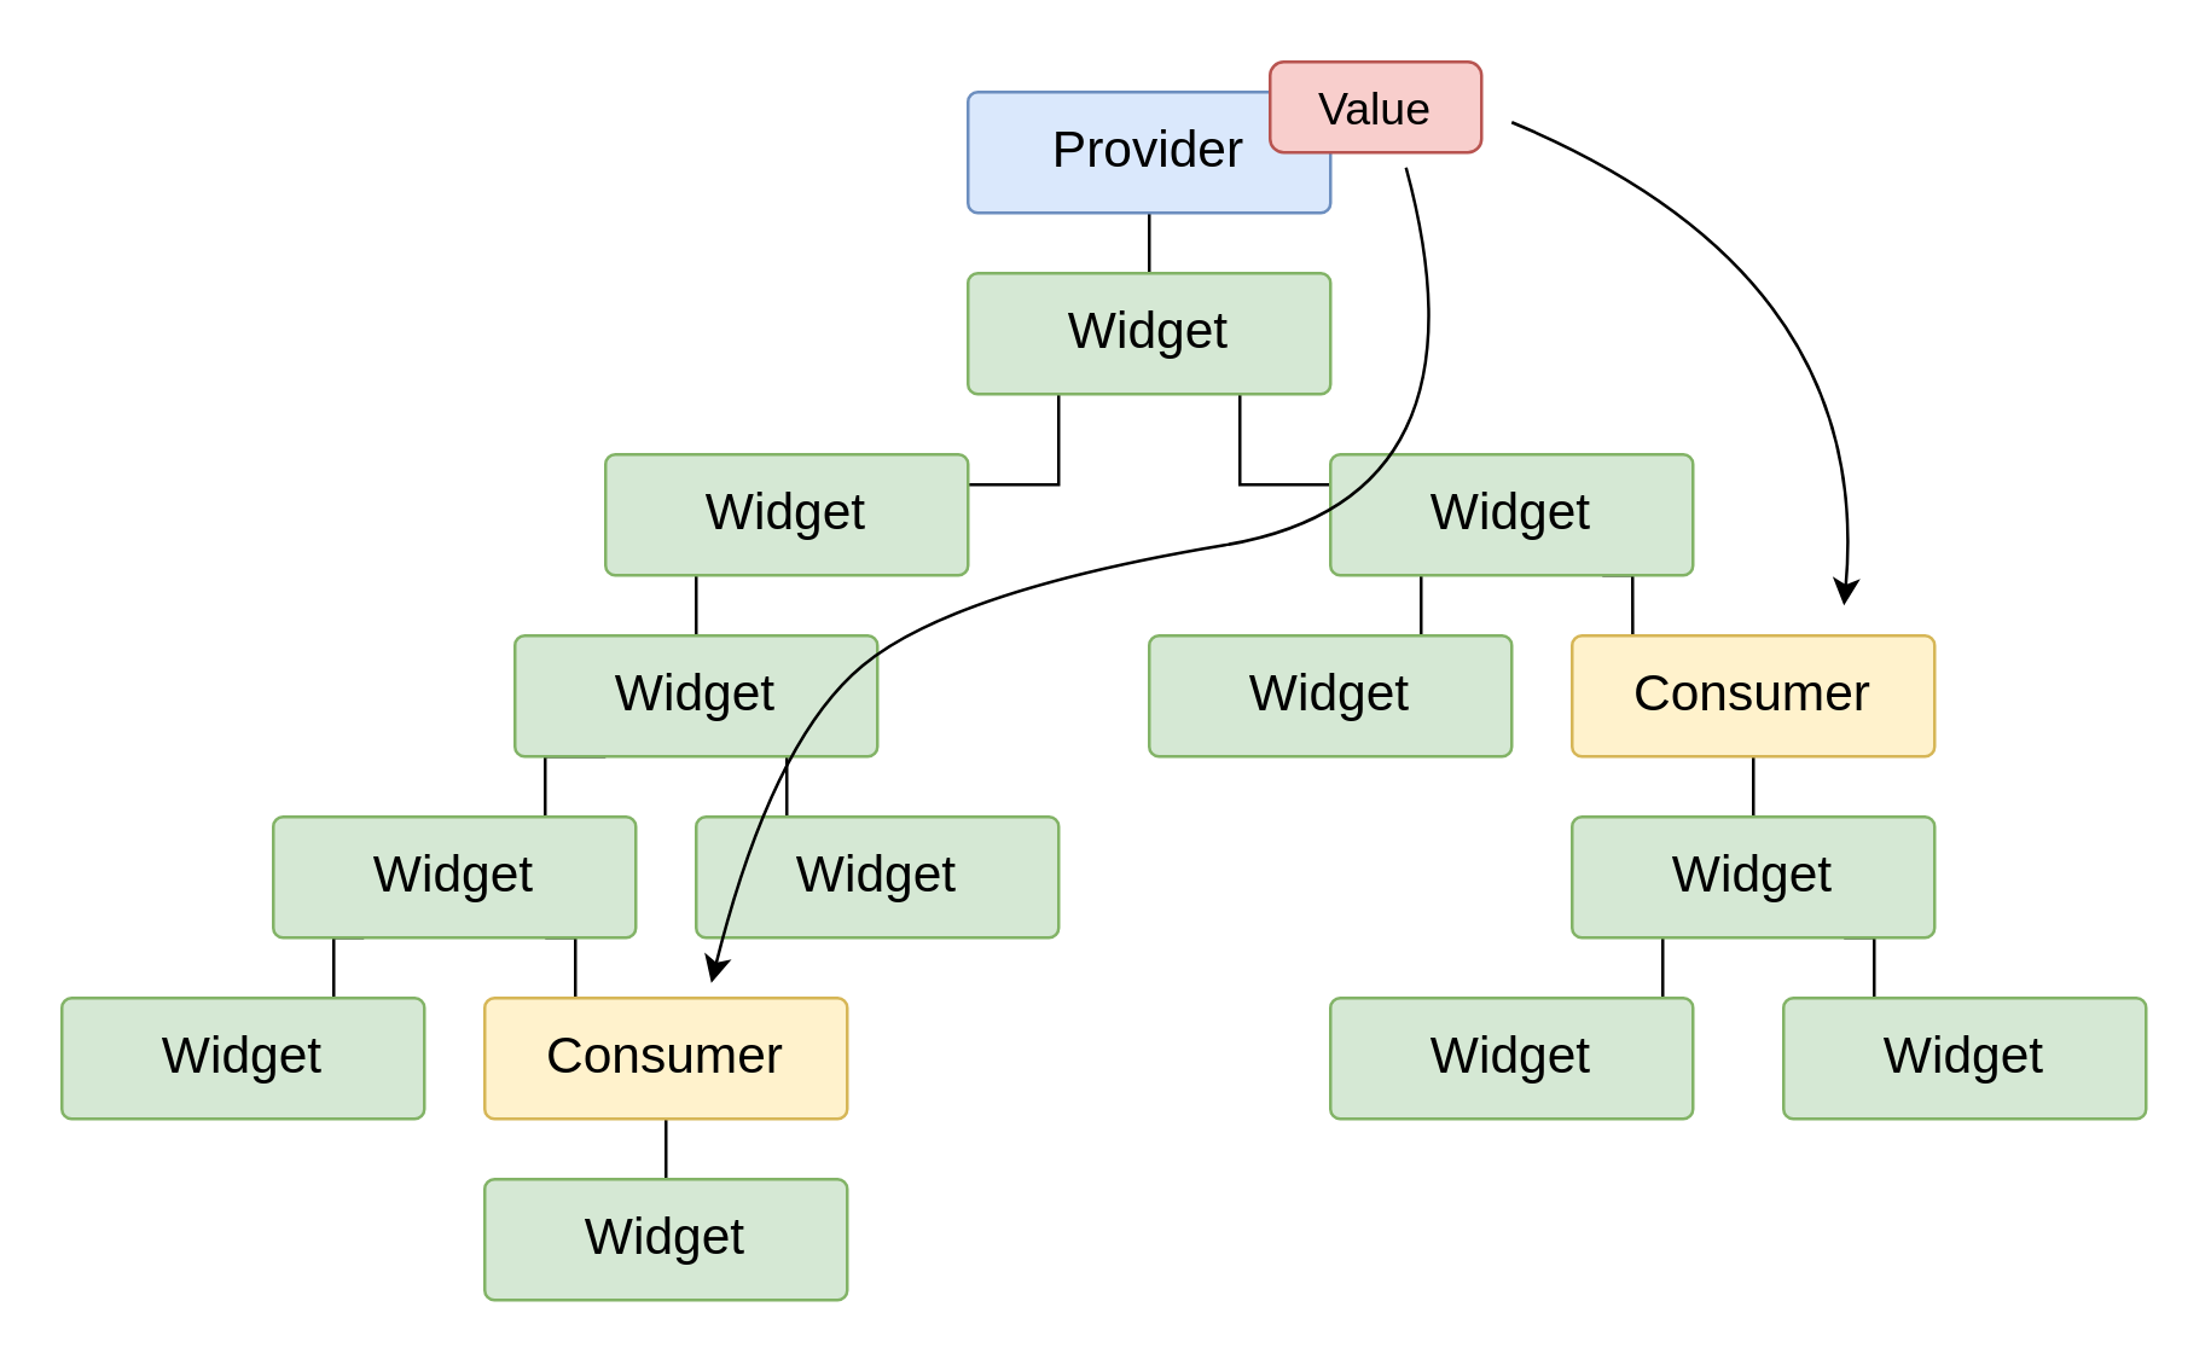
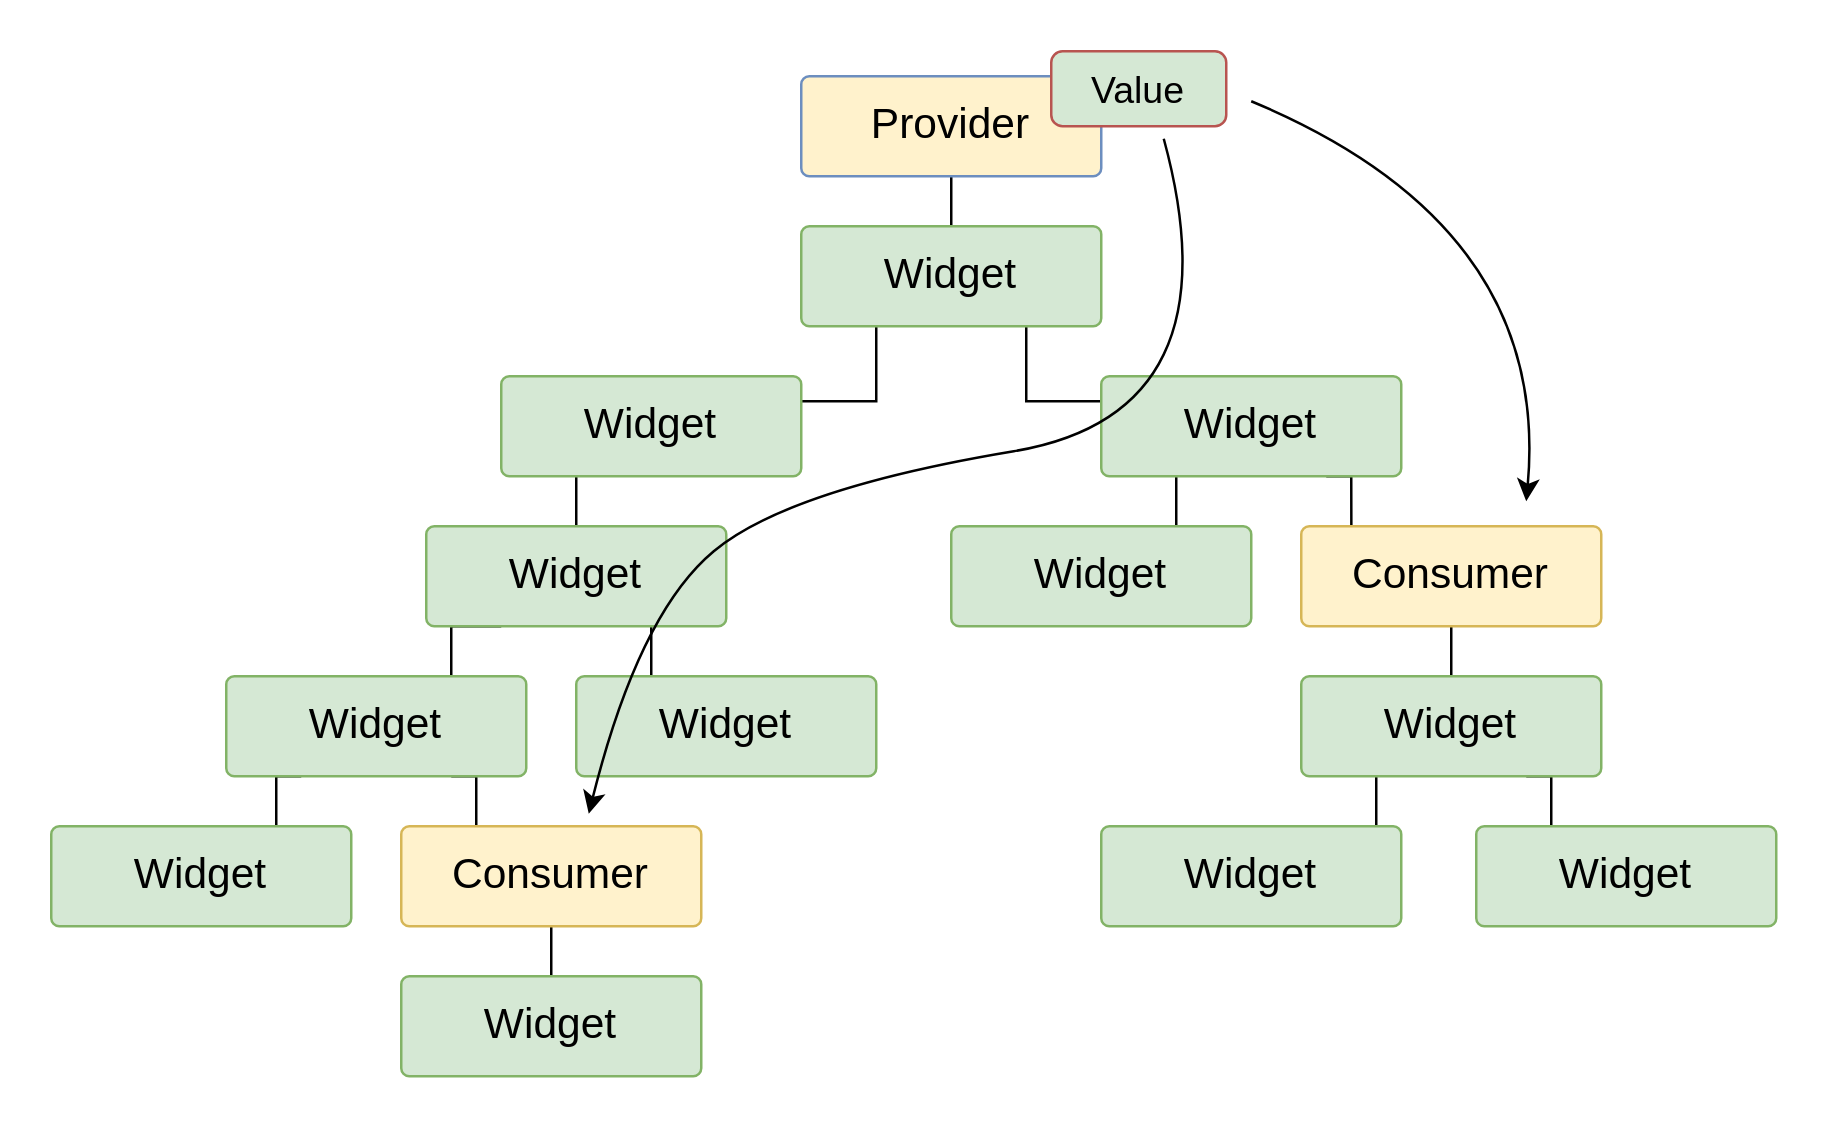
  <mxCell id="0" />
  <mxCell id="1" parent="0" />
  <mxCell id="2" style="edgeStyle=orthogonalEdgeStyle;rounded=0;orthogonalLoop=1;jettySize=auto;html=1;exitX=0.5;exitY=1;exitDx=0;exitDy=0;entryX=0.5;entryY=0;entryDx=0;entryDy=0;endArrow=none;endFill=0;" edge="1" parent="1" source="3" target="6"><mxGeometry relative="1" as="geometry" /></mxCell>
- <mxCell id="3" value="&lt;font style=&quot;font-size: 17px&quot;&gt;Provider&lt;/font&gt;" style="rounded=1;whiteSpace=wrap;html=1;arcSize=8;fillColor=#dae8fc;strokeColor=#6c8ebf;" vertex="1" parent="1"><mxGeometry x="320" y="30" width="120" height="40" as="geometry" /></mxCell>
+ <mxCell id="3" value="&lt;font style=&quot;font-size: 17px&quot;&gt;Provider&lt;/font&gt;" style="rounded=1;whiteSpace=wrap;html=1;arcSize=8;fillColor=#fff2cc;strokeColor=#6c8ebf;" vertex="1" parent="1"><mxGeometry x="320" y="30" width="120" height="40" as="geometry" /></mxCell>
  <mxCell id="4" style="edgeStyle=orthogonalEdgeStyle;rounded=0;orthogonalLoop=1;jettySize=auto;html=1;exitX=0.25;exitY=1;exitDx=0;exitDy=0;entryX=1;entryY=0.25;entryDx=0;entryDy=0;endArrow=none;endFill=0;" edge="1" parent="1" source="6" target="8"><mxGeometry relative="1" as="geometry" /></mxCell>
  <mxCell id="5" style="edgeStyle=orthogonalEdgeStyle;rounded=0;orthogonalLoop=1;jettySize=auto;html=1;exitX=0.75;exitY=1;exitDx=0;exitDy=0;entryX=0;entryY=0.25;entryDx=0;entryDy=0;endArrow=none;endFill=0;" edge="1" parent="1" source="6" target="18"><mxGeometry relative="1" as="geometry" /></mxCell>
  <mxCell id="6" value="&lt;font style=&quot;font-size: 17px&quot;&gt;Widget&lt;/font&gt;" style="rounded=1;whiteSpace=wrap;html=1;arcSize=8;fillColor=#d5e8d4;strokeColor=#82b366;" vertex="1" parent="1"><mxGeometry x="320" y="90" width="120" height="40" as="geometry" /></mxCell>
  <mxCell id="7" style="edgeStyle=orthogonalEdgeStyle;rounded=0;orthogonalLoop=1;jettySize=auto;html=1;exitX=0.25;exitY=1;exitDx=0;exitDy=0;entryX=0.5;entryY=0;entryDx=0;entryDy=0;endArrow=none;endFill=0;" edge="1" parent="1" source="8" target="11"><mxGeometry relative="1" as="geometry" /></mxCell>
  <mxCell id="8" value="&lt;font style=&quot;font-size: 17px&quot;&gt;Widget&lt;/font&gt;" style="rounded=1;whiteSpace=wrap;html=1;arcSize=8;fillColor=#d5e8d4;strokeColor=#82b366;" vertex="1" parent="1"><mxGeometry x="200" y="150" width="120" height="40" as="geometry" /></mxCell>
  <mxCell id="9" style="edgeStyle=orthogonalEdgeStyle;rounded=0;orthogonalLoop=1;jettySize=auto;html=1;exitX=0.75;exitY=1;exitDx=0;exitDy=0;entryX=0.25;entryY=0;entryDx=0;entryDy=0;endArrow=none;endFill=0;" edge="1" parent="1" source="11" target="15"><mxGeometry relative="1" as="geometry" /></mxCell>
  <mxCell id="10" style="edgeStyle=orthogonalEdgeStyle;rounded=0;orthogonalLoop=1;jettySize=auto;html=1;exitX=0.25;exitY=1;exitDx=0;exitDy=0;entryX=0.75;entryY=0;entryDx=0;entryDy=0;endArrow=none;endFill=0;" edge="1" parent="1" source="11" target="14"><mxGeometry relative="1" as="geometry" /></mxCell>
  <mxCell id="11" value="&lt;font style=&quot;font-size: 17px&quot;&gt;Widget&lt;/font&gt;" style="rounded=1;whiteSpace=wrap;html=1;arcSize=8;fillColor=#d5e8d4;strokeColor=#82b366;" vertex="1" parent="1"><mxGeometry x="170" y="210" width="120" height="40" as="geometry" /></mxCell>
  <mxCell id="12" style="edgeStyle=orthogonalEdgeStyle;rounded=0;orthogonalLoop=1;jettySize=auto;html=1;exitX=0.25;exitY=1;exitDx=0;exitDy=0;entryX=0.75;entryY=0;entryDx=0;entryDy=0;endArrow=none;endFill=0;" edge="1" parent="1" source="14" target="27"><mxGeometry relative="1" as="geometry" /></mxCell>
  <mxCell id="13" style="edgeStyle=orthogonalEdgeStyle;rounded=0;orthogonalLoop=1;jettySize=auto;html=1;exitX=0.75;exitY=1;exitDx=0;exitDy=0;entryX=0.25;entryY=0;entryDx=0;entryDy=0;endArrow=none;endFill=0;" edge="1" parent="1" source="14" target="29"><mxGeometry relative="1" as="geometry" /></mxCell>
  <mxCell id="14" value="&lt;font style=&quot;font-size: 17px&quot;&gt;Widget&lt;/font&gt;" style="rounded=1;whiteSpace=wrap;html=1;arcSize=8;fillColor=#d5e8d4;strokeColor=#82b366;" vertex="1" parent="1"><mxGeometry x="90" y="270" width="120" height="40" as="geometry" /></mxCell>
  <mxCell id="15" value="&lt;font style=&quot;font-size: 17px&quot;&gt;Widget&lt;/font&gt;" style="rounded=1;whiteSpace=wrap;html=1;arcSize=8;fillColor=#d5e8d4;strokeColor=#82b366;" vertex="1" parent="1"><mxGeometry x="230" y="270" width="120" height="40" as="geometry" /></mxCell>
  <mxCell id="16" style="edgeStyle=orthogonalEdgeStyle;rounded=0;orthogonalLoop=1;jettySize=auto;html=1;exitX=0.25;exitY=1;exitDx=0;exitDy=0;entryX=0.75;entryY=0;entryDx=0;entryDy=0;endArrow=none;endFill=0;" edge="1" parent="1" source="18" target="19"><mxGeometry relative="1" as="geometry" /></mxCell>
  <mxCell id="17" style="edgeStyle=orthogonalEdgeStyle;rounded=0;orthogonalLoop=1;jettySize=auto;html=1;exitX=0.75;exitY=1;exitDx=0;exitDy=0;entryX=0.167;entryY=0;entryDx=0;entryDy=0;entryPerimeter=0;endArrow=none;endFill=0;" edge="1" parent="1" source="18" target="21"><mxGeometry relative="1" as="geometry" /></mxCell>
  <mxCell id="18" value="&lt;font style=&quot;font-size: 17px&quot;&gt;Widget&lt;/font&gt;" style="rounded=1;whiteSpace=wrap;html=1;arcSize=8;fillColor=#d5e8d4;strokeColor=#82b366;" vertex="1" parent="1"><mxGeometry x="440" y="150" width="120" height="40" as="geometry" /></mxCell>
  <mxCell id="19" value="&lt;font style=&quot;font-size: 17px&quot;&gt;Widget&lt;/font&gt;" style="rounded=1;whiteSpace=wrap;html=1;arcSize=8;fillColor=#d5e8d4;strokeColor=#82b366;" vertex="1" parent="1"><mxGeometry x="380" y="210" width="120" height="40" as="geometry" /></mxCell>
  <mxCell id="20" style="edgeStyle=orthogonalEdgeStyle;rounded=0;orthogonalLoop=1;jettySize=auto;html=1;exitX=0.5;exitY=1;exitDx=0;exitDy=0;endArrow=none;endFill=0;" edge="1" parent="1" source="21" target="24"><mxGeometry relative="1" as="geometry" /></mxCell>
  <mxCell id="21" value="&lt;font style=&quot;font-size: 17px&quot;&gt;Consumer&lt;/font&gt;" style="rounded=1;whiteSpace=wrap;html=1;arcSize=8;fillColor=#fff2cc;strokeColor=#d6b656;" vertex="1" parent="1"><mxGeometry x="520" y="210" width="120" height="40" as="geometry" /></mxCell>
  <mxCell id="22" style="edgeStyle=orthogonalEdgeStyle;rounded=0;orthogonalLoop=1;jettySize=auto;html=1;exitX=0.25;exitY=1;exitDx=0;exitDy=0;endArrow=none;endFill=0;" edge="1" parent="1" source="24" target="25"><mxGeometry relative="1" as="geometry" /></mxCell>
  <mxCell id="23" style="edgeStyle=orthogonalEdgeStyle;rounded=0;orthogonalLoop=1;jettySize=auto;html=1;exitX=0.75;exitY=1;exitDx=0;exitDy=0;entryX=0.25;entryY=0;entryDx=0;entryDy=0;endArrow=none;endFill=0;" edge="1" parent="1" source="24" target="26"><mxGeometry relative="1" as="geometry" /></mxCell>
  <mxCell id="24" value="&lt;font style=&quot;font-size: 17px&quot;&gt;Widget&lt;/font&gt;" style="rounded=1;whiteSpace=wrap;html=1;arcSize=8;fillColor=#d5e8d4;strokeColor=#82b366;" vertex="1" parent="1"><mxGeometry x="520" y="270" width="120" height="40" as="geometry" /></mxCell>
  <mxCell id="25" value="&lt;font style=&quot;font-size: 17px&quot;&gt;Widget&lt;/font&gt;" style="rounded=1;whiteSpace=wrap;html=1;arcSize=8;fillColor=#d5e8d4;strokeColor=#82b366;" vertex="1" parent="1"><mxGeometry x="440" y="330" width="120" height="40" as="geometry" /></mxCell>
  <mxCell id="26" value="&lt;font style=&quot;font-size: 17px&quot;&gt;Widget&lt;/font&gt;" style="rounded=1;whiteSpace=wrap;html=1;arcSize=8;fillColor=#d5e8d4;strokeColor=#82b366;" vertex="1" parent="1"><mxGeometry x="590" y="330" width="120" height="40" as="geometry" /></mxCell>
  <mxCell id="27" value="&lt;font style=&quot;font-size: 17px&quot;&gt;Widget&lt;/font&gt;" style="rounded=1;whiteSpace=wrap;html=1;arcSize=8;fillColor=#d5e8d4;strokeColor=#82b366;" vertex="1" parent="1"><mxGeometry x="20" y="330" width="120" height="40" as="geometry" /></mxCell>
  <mxCell id="28" style="edgeStyle=orthogonalEdgeStyle;rounded=0;orthogonalLoop=1;jettySize=auto;html=1;exitX=0.5;exitY=1;exitDx=0;exitDy=0;entryX=0.5;entryY=0;entryDx=0;entryDy=0;endArrow=none;endFill=0;" edge="1" parent="1" source="29" target="30"><mxGeometry relative="1" as="geometry" /></mxCell>
  <mxCell id="29" value="&lt;font style=&quot;font-size: 17px&quot;&gt;Consumer&lt;/font&gt;" style="rounded=1;whiteSpace=wrap;html=1;arcSize=8;fillColor=#fff2cc;strokeColor=#d6b656;" vertex="1" parent="1"><mxGeometry x="160" y="330" width="120" height="40" as="geometry" /></mxCell>
  <mxCell id="30" value="&lt;font style=&quot;font-size: 17px&quot;&gt;Widget&lt;/font&gt;" style="rounded=1;whiteSpace=wrap;html=1;arcSize=8;fillColor=#d5e8d4;strokeColor=#82b366;" vertex="1" parent="1"><mxGeometry x="160" y="390" width="120" height="40" as="geometry" /></mxCell>
- <mxCell id="31" value="&lt;font style=&quot;font-size: 15px&quot;&gt;Value&lt;/font&gt;" style="rounded=1;whiteSpace=wrap;html=1;fillColor=#f8cecc;strokeColor=#b85450;" vertex="1" parent="1"><mxGeometry x="420" y="20" width="70" height="30" as="geometry" /></mxCell>
+ <mxCell id="31" value="&lt;font style=&quot;font-size: 15px&quot;&gt;Value&lt;/font&gt;" style="rounded=1;whiteSpace=wrap;html=1;fillColor=#d5e8d4;strokeColor=#b85450;" vertex="1" parent="1"><mxGeometry x="420" y="20" width="70" height="30" as="geometry" /></mxCell>
  <mxCell id="32" value="" style="curved=1;endArrow=classic;html=1;" edge="1" parent="1"><mxGeometry width="50" height="50" relative="1" as="geometry"><mxPoint x="500" y="40" as="sourcePoint" /><mxPoint x="610" y="200" as="targetPoint" /><Array as="points"><mxPoint x="620" y="90" /></Array></mxGeometry></mxCell>
  <mxCell id="33" value="" style="curved=1;endArrow=classic;html=1;" edge="1" parent="1"><mxGeometry width="50" height="50" relative="1" as="geometry"><mxPoint x="465" y="55" as="sourcePoint" /><mxPoint x="235" y="325" as="targetPoint" /><Array as="points"><mxPoint x="495" y="165" /><mxPoint x="315" y="195" /><mxPoint x="255" y="245" /></Array></mxGeometry></mxCell>
